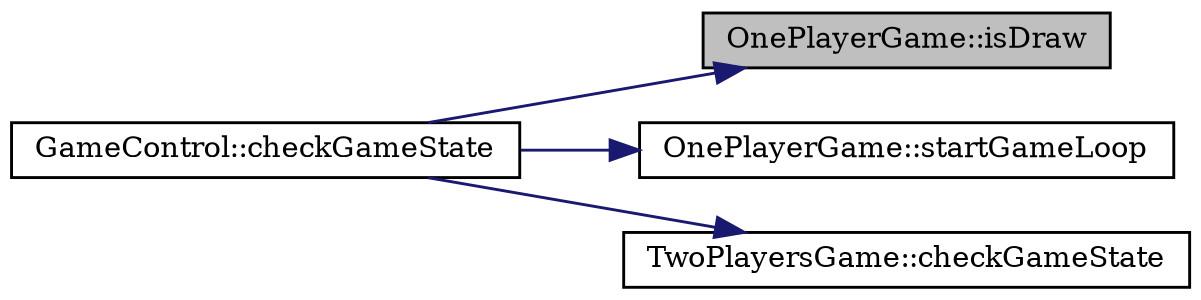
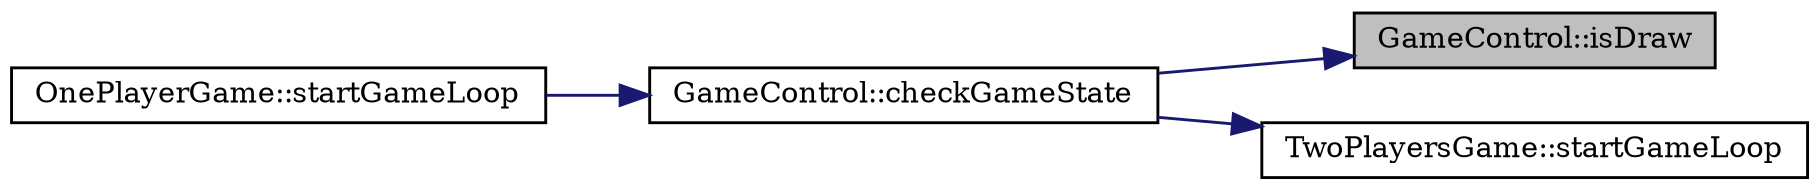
  digraph {
    fontname="DejaVu Serif"
    rankdir=RL
    node [color=black fillcolor=white fontname="DejaVu Serif" fontsize=10 shape=record style=filled]
    edge [color=midnightblue dir=back fontname="DejaVu Serif" fontsize=10 labelfontname=Helvetica labelfontsize=10 style=solid]
-   n1 [fillcolor=grey75 fontcolor=black height=0.2 label="OnePlayerGame::isDraw" width=0.4]
+   n1 [fillcolor=grey75 fontcolor=black height=0.2 label="GameControl::isDraw" width=0.4]
    n2 [height=0.2 label="GameControl::checkGameState" width=0.4]
    n3 [height=0.2 label="OnePlayerGame::startGameLoop" width=0.4]
-   n4 [height=0.2 label="TwoPlayersGame::checkGameState" width=0.4]
+   n4 [height=0.2 label="TwoPlayersGame::startGameLoop" width=0.4]
    n1 -> n2
-   n3 -> n2
+   n2 -> n3
    n4 -> n2
  }
